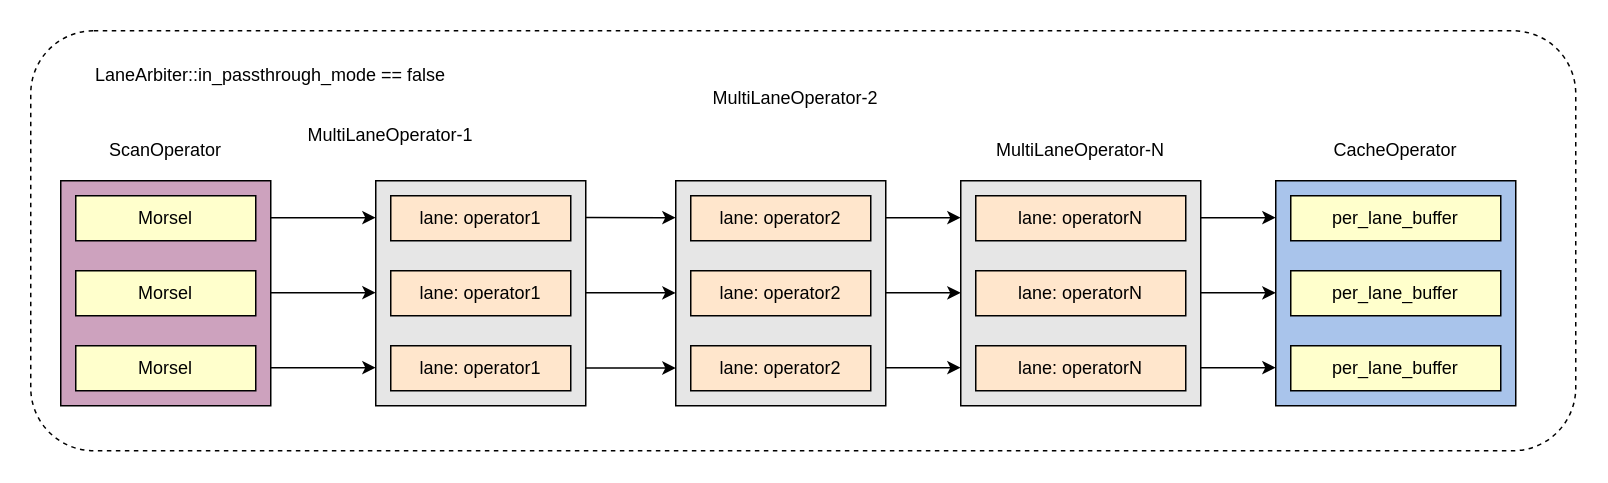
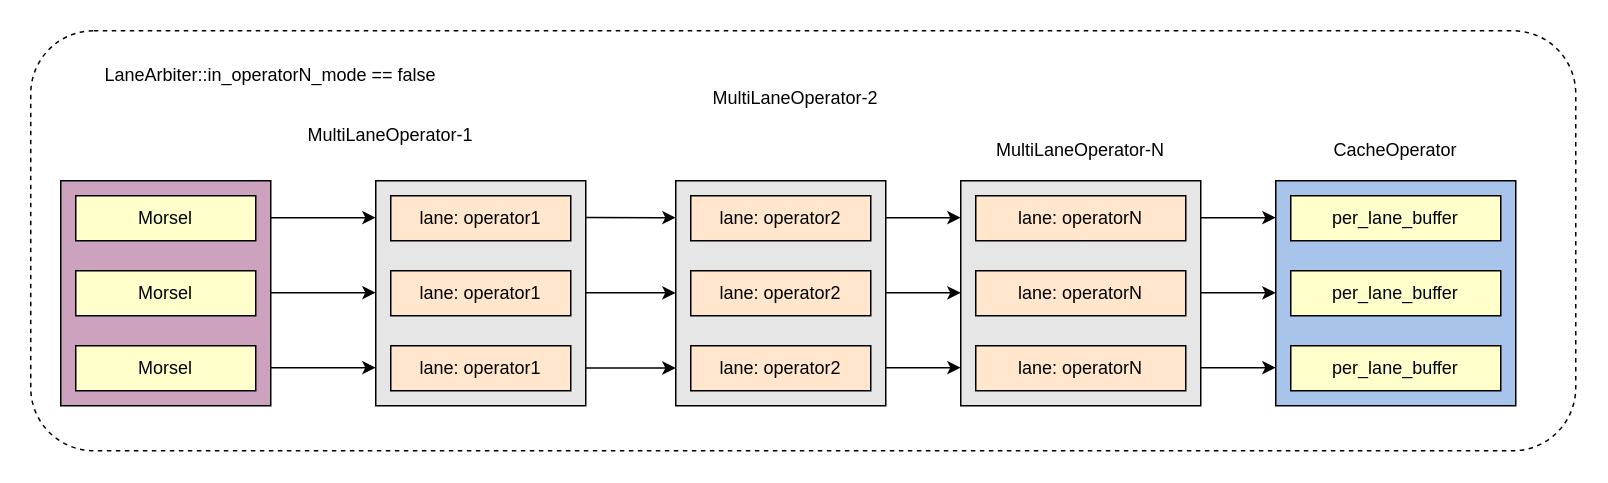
  <mxCell id="0" />
  <mxCell id="1" parent="0" />
  <mxCell id="2" style="edgeStyle=orthogonalEdgeStyle;rounded=0;orthogonalLoop=1;jettySize=auto;html=1;exitX=1;exitY=0.25;exitDx=0;exitDy=0;" edge="1" parent="1" target="15"><mxGeometry relative="1" as="geometry"><mxPoint x="390" y="144.55" as="sourcePoint" /><mxPoint x="440" y="144.55" as="targetPoint" /><Array as="points"><mxPoint x="440" y="145" /><mxPoint x="440" y="145" /></Array></mxGeometry></mxCell>
  <mxCell id="3" value="" style="rounded=0;whiteSpace=wrap;html=1;fillColor=#E6E6E6;" diagramCategory="general" diagramName="Rectangle" vertex="1" parent="1"><mxGeometry x="250" y="120" width="140" height="150" as="geometry" /></mxCell>
  <mxCell id="4" value="lane: operator1" style="rounded=0;whiteSpace=wrap;html=1;fillColor=#FFE6CC;" diagramCategory="general" diagramName="Rectangle" vertex="1" parent="1"><mxGeometry x="260" y="130" width="120" height="30" as="geometry" /></mxCell>
  <mxCell id="5" value="&lt;span style&gt;lane: operator1&lt;/span&gt;" style="rounded=0;whiteSpace=wrap;html=1;fillColor=#FFE6CC;" diagramCategory="general" diagramName="Rectangle" vertex="1" parent="1"><mxGeometry x="260" y="180" width="120" height="30" as="geometry" /></mxCell>
  <mxCell id="6" value="&lt;span style&gt;lane: operator1&lt;/span&gt;" style="rounded=0;whiteSpace=wrap;html=1;fillColor=#FFE6CC;" diagramCategory="general" diagramName="Rectangle" vertex="1" parent="1"><mxGeometry x="260" y="230" width="120" height="30" as="geometry" /></mxCell>
- <mxCell id="7" value="ScanOperator" style="text;html=1;strokeColor=none;fillColor=none;align=center;verticalAlign=middle;whiteSpace=wrap;rounded=0;" diagramCategory="general" diagramName="text" vertex="1" parent="1"><mxGeometry x="50" y="90" width="120" height="20" as="geometry" /></mxCell>
  <mxCell id="8" style="edgeStyle=orthogonalEdgeStyle;rounded=0;orthogonalLoop=1;jettySize=auto;html=1;" edge="1" parent="1"><mxGeometry relative="1" as="geometry"><mxPoint x="180" y="144.61" as="sourcePoint" /><mxPoint x="250" y="144.61" as="targetPoint" /></mxGeometry></mxCell>
  <mxCell id="9" value="" style="rounded=0;whiteSpace=wrap;html=1;fillColor=#E6E6E6;" diagramCategory="general" diagramName="Rectangle" vertex="1" parent="1"><mxGeometry x="640" y="120" width="160" height="150" as="geometry" /></mxCell>
  <mxCell id="10" value="lane: operatorN" style="rounded=0;whiteSpace=wrap;html=1;fillColor=#FFE6CC;" diagramCategory="general" diagramName="Rectangle" vertex="1" parent="1"><mxGeometry x="650" y="130" width="140" height="30" as="geometry" /></mxCell>
  <mxCell id="11" value="&lt;span style&gt;lane: operatorN&lt;/span&gt;" style="rounded=0;whiteSpace=wrap;html=1;fillColor=#FFE6CC;" diagramCategory="general" diagramName="Rectangle" vertex="1" parent="1"><mxGeometry x="650" y="180" width="140" height="30" as="geometry" /></mxCell>
  <mxCell id="12" value="&lt;span style&gt;lane: operatorN&lt;/span&gt;" style="rounded=0;whiteSpace=wrap;html=1;fillColor=#FFE6CC;" diagramCategory="general" diagramName="Rectangle" vertex="1" parent="1"><mxGeometry x="650" y="230" width="140" height="30" as="geometry" /></mxCell>
  <mxCell id="13" value="MultiLaneOperator-N" style="text;html=1;strokeColor=none;fillColor=none;align=center;verticalAlign=middle;whiteSpace=wrap;rounded=0;" diagramCategory="general" diagramName="text" vertex="1" parent="1"><mxGeometry x="660" y="90" width="120" height="20" as="geometry" /></mxCell>
  <mxCell id="14" style="edgeStyle=orthogonalEdgeStyle;rounded=0;orthogonalLoop=1;jettySize=auto;html=1;exitX=1;exitY=0.25;exitDx=0;exitDy=0;entryX=0;entryY=0.25;entryDx=0;entryDy=0;" edge="1" parent="1"><mxGeometry relative="1" as="geometry"><mxPoint x="800" y="194.74" as="sourcePoint" /><mxPoint x="850" y="194.74" as="targetPoint" /></mxGeometry></mxCell>
  <mxCell id="15" value="" style="rounded=0;whiteSpace=wrap;html=1;fillColor=#E6E6E6;" diagramCategory="general" diagramName="Rectangle" vertex="1" parent="1"><mxGeometry x="450" y="120" width="140" height="150" as="geometry" /></mxCell>
  <mxCell id="16" value="lane: operator2" style="rounded=0;whiteSpace=wrap;html=1;fillColor=#FFE6CC;" diagramCategory="general" diagramName="Rectangle" vertex="1" parent="1"><mxGeometry x="460" y="130" width="120" height="30" as="geometry" /></mxCell>
  <mxCell id="17" value="&lt;span style&gt;lane: operator2&lt;/span&gt;" style="rounded=0;whiteSpace=wrap;html=1;fillColor=#FFE6CC;" diagramCategory="general" diagramName="Rectangle" vertex="1" parent="1"><mxGeometry x="460" y="180" width="120" height="30" as="geometry" /></mxCell>
  <mxCell id="18" value="&lt;span style&gt;lane: operator2&lt;/span&gt;" style="rounded=0;whiteSpace=wrap;html=1;fillColor=#FFE6CC;" diagramCategory="general" diagramName="Rectangle" vertex="1" parent="1"><mxGeometry x="460" y="230" width="120" height="30" as="geometry" /></mxCell>
  <mxCell id="19" style="edgeStyle=orthogonalEdgeStyle;rounded=0;orthogonalLoop=1;jettySize=auto;html=1;exitX=1;exitY=0.25;exitDx=0;exitDy=0;" edge="1" parent="1"><mxGeometry relative="1" as="geometry"><mxPoint x="390" y="194.72" as="sourcePoint" /><mxPoint x="450" y="194.796" as="targetPoint" /><Array as="points"><mxPoint x="440" y="195.17" /><mxPoint x="440" y="195.17" /></Array></mxGeometry></mxCell>
  <mxCell id="20" style="edgeStyle=orthogonalEdgeStyle;rounded=0;orthogonalLoop=1;jettySize=auto;html=1;exitX=1;exitY=0.25;exitDx=0;exitDy=0;" edge="1" parent="1"><mxGeometry relative="1" as="geometry"><mxPoint x="390" y="244.76" as="sourcePoint" /><mxPoint x="450" y="244.836" as="targetPoint" /><Array as="points"><mxPoint x="440" y="245.21" /><mxPoint x="440" y="245.21" /></Array></mxGeometry></mxCell>
  <mxCell id="21" style="edgeStyle=orthogonalEdgeStyle;rounded=0;orthogonalLoop=1;jettySize=auto;html=1;exitX=1;exitY=0.25;exitDx=0;exitDy=0;entryX=0;entryY=0.25;entryDx=0;entryDy=0;" edge="1" parent="1"><mxGeometry relative="1" as="geometry"><mxPoint x="590" y="194.73" as="sourcePoint" /><mxPoint x="640" y="194.73" as="targetPoint" /></mxGeometry></mxCell>
  <mxCell id="22" value="MultiLaneOperator-2" style="text;html=1;strokeColor=none;fillColor=none;align=center;verticalAlign=middle;whiteSpace=wrap;rounded=0;" diagramCategory="general" diagramName="text" vertex="1" parent="1"><mxGeometry x="470" y="55" width="120" height="20" as="geometry" /></mxCell>
  <mxCell id="23" value="" style="rounded=1;whiteSpace=wrap;html=1;fillColor=none;dashed=1;" diagramCategory="general" diagramName="RoundedRectangle" vertex="1" parent="1"><mxGeometry x="20" y="20" width="1030" height="280" as="geometry" /></mxCell>
- <mxCell id="24" value="LaneArbiter::in_passthrough_mode == false" style="text;html=1;strokeColor=none;fillColor=none;align=center;verticalAlign=middle;whiteSpace=wrap;rounded=0;dashed=1;" diagramCategory="general" diagramName="text" vertex="1" parent="1"><mxGeometry x="50" y="40" width="260" height="20" as="geometry" /></mxCell>
+ <mxCell id="24" value="LaneArbiter::in_operatorN_mode == false" style="text;html=1;strokeColor=none;fillColor=none;align=center;verticalAlign=middle;whiteSpace=wrap;rounded=0;dashed=1;" diagramCategory="general" diagramName="text" vertex="1" parent="1"><mxGeometry x="50" y="40" width="260" height="20" as="geometry" /></mxCell>
  <mxCell id="25" style="edgeStyle=orthogonalEdgeStyle;rounded=0;orthogonalLoop=1;jettySize=auto;html=1;exitX=1;exitY=0.25;exitDx=0;exitDy=0;entryX=0;entryY=0.25;entryDx=0;entryDy=0;" edge="1" parent="1"><mxGeometry relative="1" as="geometry"><mxPoint x="590" y="244.61" as="sourcePoint" /><mxPoint x="640" y="244.61" as="targetPoint" /></mxGeometry></mxCell>
  <mxCell id="26" style="edgeStyle=orthogonalEdgeStyle;rounded=0;orthogonalLoop=1;jettySize=auto;html=1;exitX=1;exitY=0.25;exitDx=0;exitDy=0;entryX=0;entryY=0.25;entryDx=0;entryDy=0;" edge="1" parent="1"><mxGeometry relative="1" as="geometry"><mxPoint x="590" y="144.61" as="sourcePoint" /><mxPoint x="640" y="144.61" as="targetPoint" /></mxGeometry></mxCell>
  <mxCell id="27" value="" style="rounded=0;whiteSpace=wrap;html=1;fillColor=#A9C4EB;" diagramCategory="general" diagramName="Rectangle" vertex="1" parent="1"><mxGeometry x="850" y="120" width="160" height="150" as="geometry" /></mxCell>
  <mxCell id="28" value="per_lane_buffer" style="rounded=0;whiteSpace=wrap;html=1;fillColor=#FFFFCC;" diagramCategory="general" diagramName="Rectangle" vertex="1" parent="1"><mxGeometry x="860" y="130" width="140" height="30" as="geometry" /></mxCell>
  <mxCell id="29" value="per_lane_buffer" style="rounded=0;whiteSpace=wrap;html=1;fillColor=#FFFFCC;" diagramCategory="general" diagramName="Rectangle" vertex="1" parent="1"><mxGeometry x="860" y="180" width="140" height="30" as="geometry" /></mxCell>
  <mxCell id="30" value="per_lane_buffer" style="rounded=0;whiteSpace=wrap;html=1;fillColor=#FFFFCC;" diagramCategory="general" diagramName="Rectangle" vertex="1" parent="1"><mxGeometry x="860" y="230" width="140" height="30" as="geometry" /></mxCell>
  <mxCell id="31" value="CacheOperator" style="text;html=1;strokeColor=none;fillColor=none;align=center;verticalAlign=middle;whiteSpace=wrap;rounded=0;" diagramCategory="general" diagramName="text" vertex="1" parent="1"><mxGeometry x="870" y="90" width="120" height="20" as="geometry" /></mxCell>
  <mxCell id="32" style="edgeStyle=orthogonalEdgeStyle;rounded=0;orthogonalLoop=1;jettySize=auto;html=1;exitX=1;exitY=0.25;exitDx=0;exitDy=0;entryX=0;entryY=0.25;entryDx=0;entryDy=0;" edge="1" parent="1"><mxGeometry relative="1" as="geometry"><mxPoint x="800" y="144.61" as="sourcePoint" /><mxPoint x="850" y="144.61" as="targetPoint" /></mxGeometry></mxCell>
  <mxCell id="33" style="edgeStyle=orthogonalEdgeStyle;rounded=0;orthogonalLoop=1;jettySize=auto;html=1;exitX=1;exitY=0.25;exitDx=0;exitDy=0;entryX=0;entryY=0.25;entryDx=0;entryDy=0;" edge="1" parent="1"><mxGeometry relative="1" as="geometry"><mxPoint x="800" y="244.61" as="sourcePoint" /><mxPoint x="850" y="244.61" as="targetPoint" /></mxGeometry></mxCell>
  <mxCell id="34" value="" style="rounded=0;whiteSpace=wrap;html=1;fillColor=#CDA2BE;" diagramCategory="general" diagramName="Rectangle" vertex="1" parent="1"><mxGeometry x="40" y="120" width="140" height="150" as="geometry" /></mxCell>
  <mxCell id="35" value="Morsel" style="rounded=0;whiteSpace=wrap;html=1;fillColor=#FFFFCC;" diagramCategory="general" diagramName="Rectangle" vertex="1" parent="1"><mxGeometry x="50" y="130" width="120" height="30" as="geometry" /></mxCell>
  <mxCell id="36" value="Morsel" style="rounded=0;whiteSpace=wrap;html=1;fillColor=#FFFFCC;" diagramCategory="general" diagramName="Rectangle" vertex="1" parent="1"><mxGeometry x="50" y="180" width="120" height="30" as="geometry" /></mxCell>
  <mxCell id="37" value="Morsel" style="rounded=0;whiteSpace=wrap;html=1;fillColor=#FFFFCC;" diagramCategory="general" diagramName="Rectangle" vertex="1" parent="1"><mxGeometry x="50" y="230" width="120" height="30" as="geometry" /></mxCell>
  <mxCell id="38" style="edgeStyle=orthogonalEdgeStyle;rounded=0;orthogonalLoop=1;jettySize=auto;html=1;" edge="1" parent="1"><mxGeometry relative="1" as="geometry"><mxPoint x="180" y="194.61" as="sourcePoint" /><mxPoint x="250" y="194.61" as="targetPoint" /></mxGeometry></mxCell>
  <mxCell id="39" style="edgeStyle=orthogonalEdgeStyle;rounded=0;orthogonalLoop=1;jettySize=auto;html=1;" edge="1" parent="1"><mxGeometry relative="1" as="geometry"><mxPoint x="180" y="244.61" as="sourcePoint" /><mxPoint x="250" y="244.61" as="targetPoint" /></mxGeometry></mxCell>
  <mxCell id="40" value="MultiLaneOperator-1" style="text;html=1;strokeColor=none;fillColor=none;align=center;verticalAlign=middle;whiteSpace=wrap;rounded=0;" diagramCategory="general" diagramName="text" vertex="1" parent="1"><mxGeometry x="200" y="80" width="120" height="20" as="geometry" /></mxCell>
